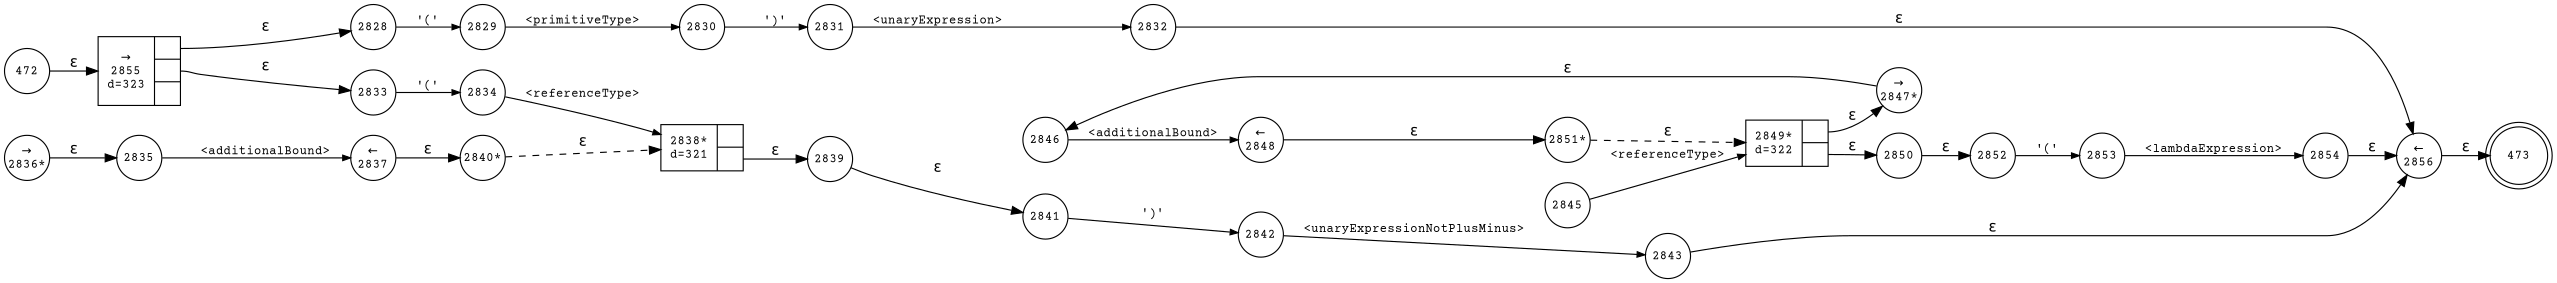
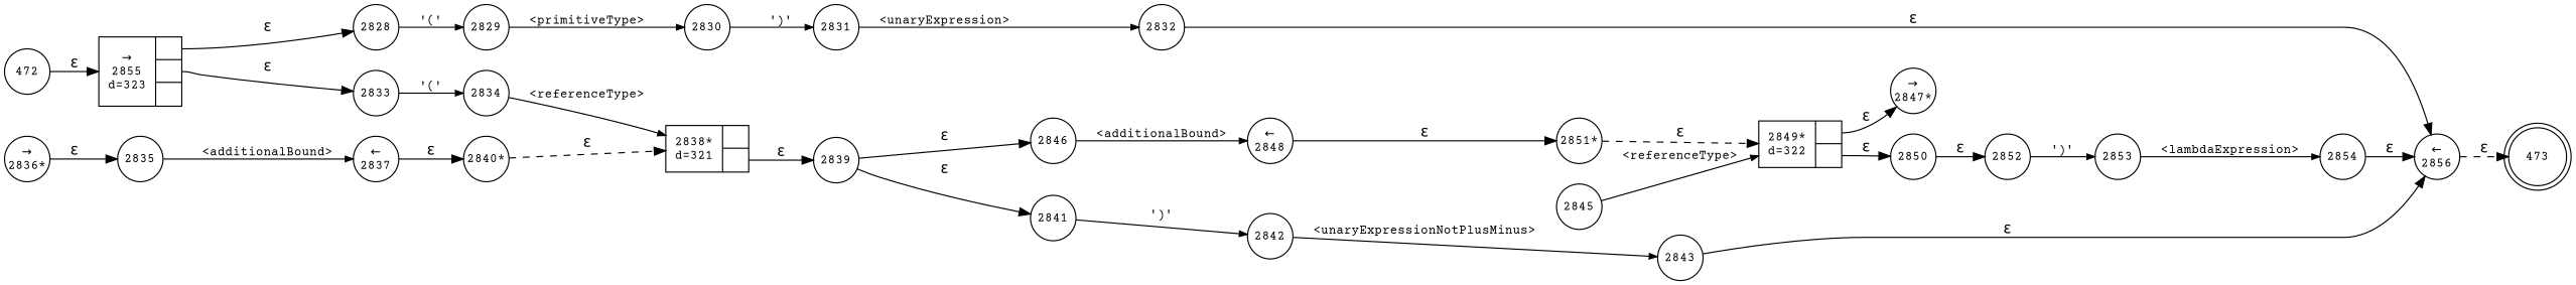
  digraph {
    fontname="Courier Prime"
    rankdir=LR
    node [fixedsize=true fontname="Courier Prime" fontsize=11 shape=circle peripheries=1]
    edge [fontname="Courier Prime"]
    n1 [label=473 shape=doublecircle width=.6 peripheries=""]
    n2 [label=2828 width=.55]
    n3 [label=2829 width=.55]
    n4 [label=2830 width=.55]
    n5 [label=2831 width=.55]
    n6 [label=2832 width=.55]
    n7 [label="&larr;\n2856" width=.55]
    n8 [label=2833 width=.55]
    n9 [label=2834 width=.55]
    n10 [fixedsize=false label="{2838*\nd=321|{<p0>|<p1>}}" shape=record]
    n11 [label=2839 width=.55]
    n12 [label=2835 width=.55]
    n13 [label="&larr;\n2837" width=.55]
    n14 [label="2840*" width=.55]
    n15 [label="&rarr;\n2836*" width=.55]
    n16 [label=2841 width=.55]
    n17 [label=2842 width=.55]
    n18 [label=472 width=.55]
    n19 [fixedsize=false label="{&rarr;\n2855\nd=323|{<p0>|<p1>|<p2>}}" shape=record]
    n20 [label=2843 width=.55]
    n21 [label=2845 width=.55]
    n22 [fixedsize=false label="{2849*\nd=322|{<p0>|<p1>}}" shape=record]
    n23 [label="&rarr;\n2847*" width=.55]
    n24 [label=2850 width=.55]
    n25 [label=2846 width=.55]
    n26 [label="&larr;\n2848" width=.55]
    n27 [label="2851*" width=.55]
    n28 [label=2852 width=.55]
    n29 [label=2853 width=.55]
    n30 [label=2854 width=.55]
    n2 -> n3 [arrowhead=normal arrowsize=.7 fontsize=11 label="'('"]
    n3 -> n4 [arrowhead=normal arrowsize=.7 fontsize=11 label="<primitiveType>"]
    n4 -> n5 [arrowhead=normal arrowsize=.7 fontsize=11 label="')'"]
    n5 -> n6 [arrowhead=normal arrowsize=.7 fontsize=11 label="<unaryExpression>"]
    n6 -> n7 [label="&epsilon;"]
-   n7 -> n1 [label="&epsilon;"]
+   n7 -> n1 [label="&epsilon;" style=dashed]
    n8 -> n9 [arrowhead=normal arrowsize=.7 fontsize=11 label="'('"]
    n9 -> n10 [arrowhead=normal arrowsize=.7 fontsize=11 label="<referenceType>"]
    n10 -> n11 [label="&epsilon;" tailport=p1]
    n11 -> n16 [label="&epsilon;"]
    n12 -> n13 [arrowhead=normal arrowsize=.7 fontsize=11 label="<additionalBound>"]
    n13 -> n14 [label="&epsilon;"]
    n14 -> n10 [label="&epsilon;" style=dashed]
    n15 -> n12 [label="&epsilon;"]
    n16 -> n17 [arrowhead=normal arrowsize=.7 fontsize=11 label="')'"]
    n17 -> n20 [arrowhead=normal arrowsize=.7 fontsize=11 label="<unaryExpressionNotPlusMinus>"]
    n18 -> n19 [label="&epsilon;"]
    n19 -> n2 [label="&epsilon;" tailport=p0]
    n19 -> n8 [label="&epsilon;" tailport=p1]
    n20 -> n7 [label="&epsilon;"]
    n21 -> n22 [arrowhead=normal arrowsize=.7 fontsize=11 label="<referenceType>"]
    n22 -> n23 [label="&epsilon;" tailport=p0]
    n22 -> n24 [label="&epsilon;" tailport=p1]
-   n23 -> n25 [label="&epsilon;"]
+   n11 -> n25 [label="&epsilon;"]
    n24 -> n28 [label="&epsilon;"]
    n25 -> n26 [arrowhead=normal arrowsize=.7 fontsize=11 label="<additionalBound>"]
    n26 -> n27 [label="&epsilon;"]
    n27 -> n22 [label="&epsilon;" style=dashed]
-   n28 -> n29 [arrowhead=normal arrowsize=.7 fontsize=11 label="'('"]
+   n28 -> n29 [arrowhead=normal arrowsize=.7 fontsize=11 label="')'"]
    n29 -> n30 [arrowhead=normal arrowsize=.7 fontsize=11 label="<lambdaExpression>"]
    n30 -> n7 [label="&epsilon;"]
  }
